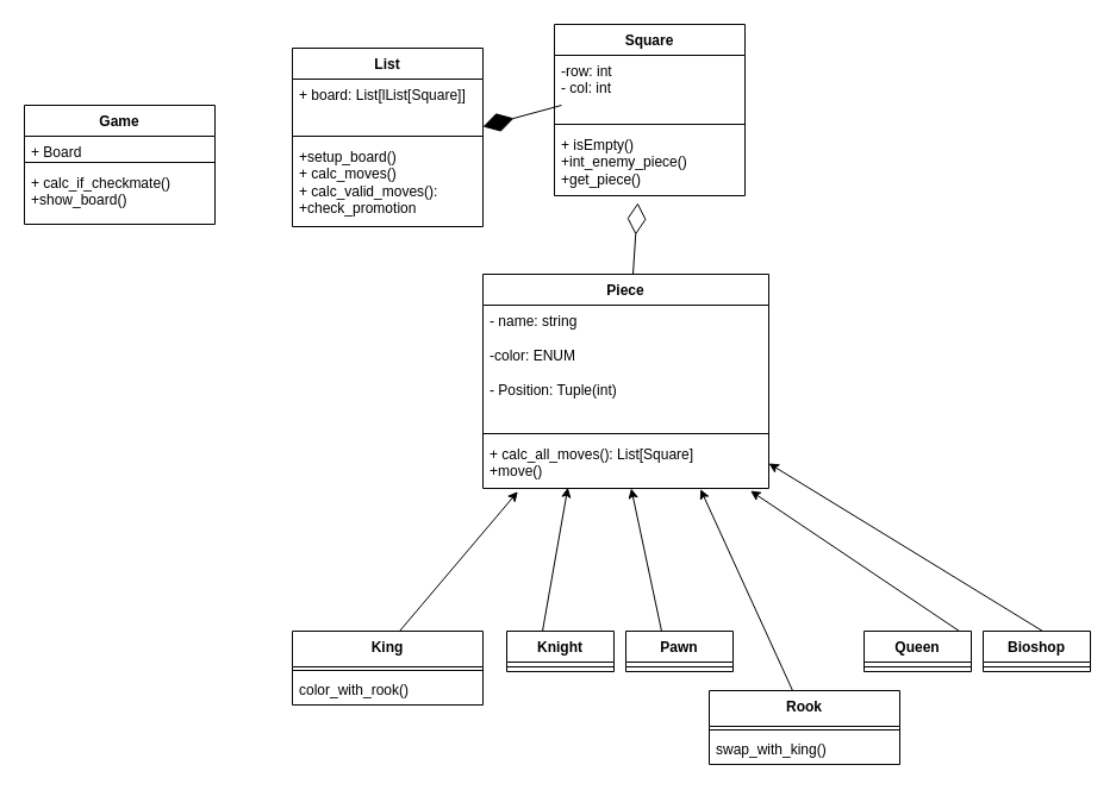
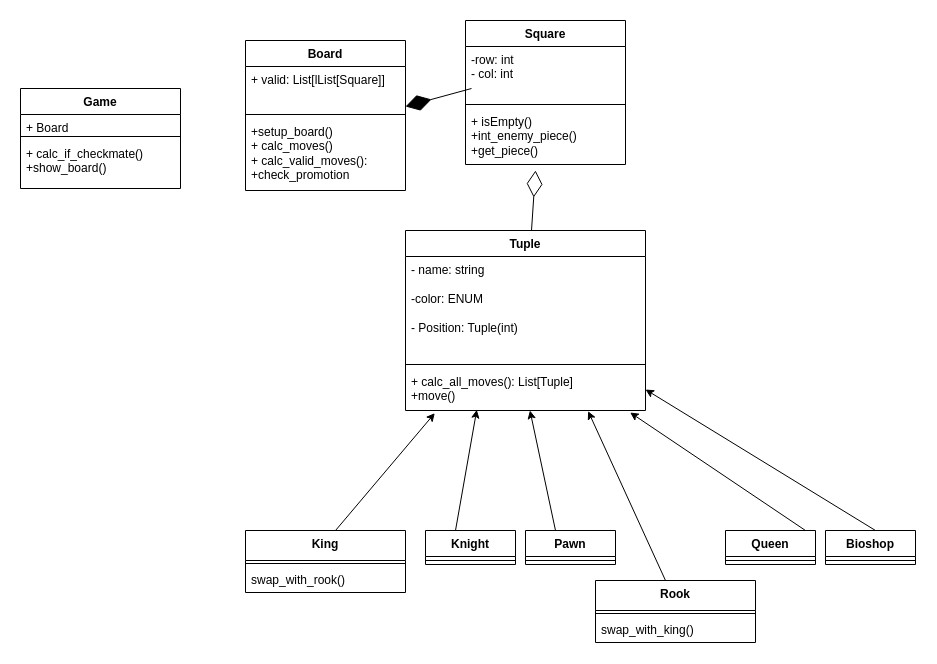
  <mxCell id="0" />
  <mxCell id="1" parent="0" />
- <mxCell id="2" value="List" style="swimlane;fontStyle=1;align=center;verticalAlign=top;childLayout=stackLayout;horizontal=1;startSize=26;horizontalStack=0;resizeParent=1;resizeParentMax=0;resizeLast=0;collapsible=1;marginBottom=0;whiteSpace=wrap;html=1;" vertex="1" parent="1"><mxGeometry x="245" y="40" width="160" height="150" as="geometry" /></mxCell>
- <mxCell id="3" value="+ board: List[lList[Square]]&lt;div&gt;&lt;br&gt;&lt;/div&gt;" style="text;strokeColor=none;fillColor=none;align=left;verticalAlign=top;spacingLeft=4;spacingRight=4;overflow=hidden;rotatable=0;points=[[0,0.5],[1,0.5]];portConstraint=eastwest;whiteSpace=wrap;html=1;" vertex="1" parent="2"><mxGeometry y="26" width="160" height="44" as="geometry" /></mxCell>
+ <mxCell id="2" value="Board" style="swimlane;fontStyle=1;align=center;verticalAlign=top;childLayout=stackLayout;horizontal=1;startSize=26;horizontalStack=0;resizeParent=1;resizeParentMax=0;resizeLast=0;collapsible=1;marginBottom=0;whiteSpace=wrap;html=1;" vertex="1" parent="1"><mxGeometry x="245" y="40" width="160" height="150" as="geometry" /></mxCell>
+ <mxCell id="3" value="+ valid: List[lList[Square]]&lt;div&gt;&lt;br&gt;&lt;/div&gt;" style="text;strokeColor=none;fillColor=none;align=left;verticalAlign=top;spacingLeft=4;spacingRight=4;overflow=hidden;rotatable=0;points=[[0,0.5],[1,0.5]];portConstraint=eastwest;whiteSpace=wrap;html=1;" vertex="1" parent="2"><mxGeometry y="26" width="160" height="44" as="geometry" /></mxCell>
  <mxCell id="4" value="" style="line;strokeWidth=1;fillColor=none;align=left;verticalAlign=middle;spacingTop=-1;spacingLeft=3;spacingRight=3;rotatable=0;labelPosition=right;points=[];portConstraint=eastwest;strokeColor=inherit;" vertex="1" parent="2"><mxGeometry y="70" width="160" height="8" as="geometry" /></mxCell>
  <mxCell id="5" value="&lt;div&gt;+setup_board()&lt;/div&gt;+ calc_moves()&amp;nbsp;&lt;div&gt;&lt;span style=&quot;background-color: initial;&quot;&gt;+ calc_valid_moves():&lt;/span&gt;&lt;/div&gt;&lt;div&gt;&lt;span style=&quot;background-color: initial;&quot;&gt;+check_promotion&lt;/span&gt;&lt;/div&gt;" style="text;strokeColor=none;fillColor=none;align=left;verticalAlign=top;spacingLeft=4;spacingRight=4;overflow=hidden;rotatable=0;points=[[0,0.5],[1,0.5]];portConstraint=eastwest;whiteSpace=wrap;html=1;" vertex="1" parent="2"><mxGeometry y="78" width="160" height="72" as="geometry" /></mxCell>
  <mxCell id="6" value="" style="endArrow=diamondThin;endFill=0;endSize=24;html=1;rounded=0;" edge="1" parent="2" source="7"><mxGeometry width="160" relative="1" as="geometry"><mxPoint x="130" y="130" as="sourcePoint" /><mxPoint x="290" y="130" as="targetPoint" /></mxGeometry></mxCell>
- <mxCell id="7" value="Piece" style="swimlane;fontStyle=1;align=center;verticalAlign=top;childLayout=stackLayout;horizontal=1;startSize=26;horizontalStack=0;resizeParent=1;resizeParentMax=0;resizeLast=0;collapsible=1;marginBottom=0;whiteSpace=wrap;html=1;" vertex="1" parent="1"><mxGeometry x="405" y="230" width="240" height="180" as="geometry" /></mxCell>
+ <mxCell id="7" value="Tuple" style="swimlane;fontStyle=1;align=center;verticalAlign=top;childLayout=stackLayout;horizontal=1;startSize=26;horizontalStack=0;resizeParent=1;resizeParentMax=0;resizeLast=0;collapsible=1;marginBottom=0;whiteSpace=wrap;html=1;" vertex="1" parent="1"><mxGeometry x="405" y="230" width="240" height="180" as="geometry" /></mxCell>
  <mxCell id="8" value="- name: string&lt;div&gt;&lt;br&gt;-color: ENUM&lt;/div&gt;&lt;div&gt;&lt;br&gt;&lt;/div&gt;&lt;div&gt;- Position: Tuple(int)&lt;/div&gt;" style="text;strokeColor=none;fillColor=none;align=left;verticalAlign=top;spacingLeft=4;spacingRight=4;overflow=hidden;rotatable=0;points=[[0,0.5],[1,0.5]];portConstraint=eastwest;whiteSpace=wrap;html=1;" vertex="1" parent="7"><mxGeometry y="26" width="240" height="104" as="geometry" /></mxCell>
  <mxCell id="9" value="" style="line;strokeWidth=1;fillColor=none;align=left;verticalAlign=middle;spacingTop=-1;spacingLeft=3;spacingRight=3;rotatable=0;labelPosition=right;points=[];portConstraint=eastwest;strokeColor=inherit;" vertex="1" parent="7"><mxGeometry y="130" width="240" height="8" as="geometry" /></mxCell>
- <mxCell id="10" value="+ calc_all_moves(): List[Square]&lt;div&gt;+move()&lt;/div&gt;" style="text;strokeColor=none;fillColor=none;align=left;verticalAlign=top;spacingLeft=4;spacingRight=4;overflow=hidden;rotatable=0;points=[[0,0.5],[1,0.5]];portConstraint=eastwest;whiteSpace=wrap;html=1;" vertex="1" parent="7"><mxGeometry y="138" width="240" height="42" as="geometry" /></mxCell>
+ <mxCell id="10" value="+ calc_all_moves(): List[Tuple]&lt;div&gt;+move()&lt;/div&gt;" style="text;strokeColor=none;fillColor=none;align=left;verticalAlign=top;spacingLeft=4;spacingRight=4;overflow=hidden;rotatable=0;points=[[0,0.5],[1,0.5]];portConstraint=eastwest;whiteSpace=wrap;html=1;" vertex="1" parent="7"><mxGeometry y="138" width="240" height="42" as="geometry" /></mxCell>
  <mxCell id="11" value="Game" style="swimlane;fontStyle=1;align=center;verticalAlign=top;childLayout=stackLayout;horizontal=1;startSize=26;horizontalStack=0;resizeParent=1;resizeParentMax=0;resizeLast=0;collapsible=1;marginBottom=0;whiteSpace=wrap;html=1;" vertex="1" parent="1"><mxGeometry x="20" y="88" width="160" height="100" as="geometry" /></mxCell>
  <mxCell id="12" value="+ Board" style="text;strokeColor=none;fillColor=none;align=left;verticalAlign=top;spacingLeft=4;spacingRight=4;overflow=hidden;rotatable=0;points=[[0,0.5],[1,0.5]];portConstraint=eastwest;whiteSpace=wrap;html=1;" vertex="1" parent="11"><mxGeometry y="26" width="160" height="18" as="geometry" /></mxCell>
  <mxCell id="13" value="" style="line;strokeWidth=1;fillColor=none;align=left;verticalAlign=middle;spacingTop=-1;spacingLeft=3;spacingRight=3;rotatable=0;labelPosition=right;points=[];portConstraint=eastwest;strokeColor=inherit;" vertex="1" parent="11"><mxGeometry y="44" width="160" height="8" as="geometry" /></mxCell>
  <mxCell id="14" value="+ calc_if_checkmate()&lt;div&gt;+show_board()&lt;/div&gt;" style="text;strokeColor=none;fillColor=none;align=left;verticalAlign=top;spacingLeft=4;spacingRight=4;overflow=hidden;rotatable=0;points=[[0,0.5],[1,0.5]];portConstraint=eastwest;whiteSpace=wrap;html=1;" vertex="1" parent="11"><mxGeometry y="52" width="160" height="48" as="geometry" /></mxCell>
  <mxCell id="15" value="Square" style="swimlane;fontStyle=1;align=center;verticalAlign=top;childLayout=stackLayout;horizontal=1;startSize=26;horizontalStack=0;resizeParent=1;resizeParentMax=0;resizeLast=0;collapsible=1;marginBottom=0;whiteSpace=wrap;html=1;" vertex="1" parent="1"><mxGeometry x="465" y="20" width="160" height="144" as="geometry" /></mxCell>
  <mxCell id="16" value="-row: int&lt;div&gt;- col: int&lt;/div&gt;" style="text;strokeColor=none;fillColor=none;align=left;verticalAlign=top;spacingLeft=4;spacingRight=4;overflow=hidden;rotatable=0;points=[[0,0.5],[1,0.5]];portConstraint=eastwest;whiteSpace=wrap;html=1;" vertex="1" parent="15"><mxGeometry y="26" width="160" height="54" as="geometry" /></mxCell>
  <mxCell id="17" value="" style="line;strokeWidth=1;fillColor=none;align=left;verticalAlign=middle;spacingTop=-1;spacingLeft=3;spacingRight=3;rotatable=0;labelPosition=right;points=[];portConstraint=eastwest;strokeColor=inherit;" vertex="1" parent="15"><mxGeometry y="80" width="160" height="8" as="geometry" /></mxCell>
  <mxCell id="18" value="+ isEmpty()&lt;div&gt;+int_enemy_piece()&lt;/div&gt;&lt;div&gt;+get_piece()&lt;/div&gt;" style="text;strokeColor=none;fillColor=none;align=left;verticalAlign=top;spacingLeft=4;spacingRight=4;overflow=hidden;rotatable=0;points=[[0,0.5],[1,0.5]];portConstraint=eastwest;whiteSpace=wrap;html=1;" vertex="1" parent="15"><mxGeometry y="88" width="160" height="56" as="geometry" /></mxCell>
  <mxCell id="19" value="" style="endArrow=classic;html=1;rounded=0;entryX=0.122;entryY=1.063;entryDx=0;entryDy=0;entryPerimeter=0;" edge="1" parent="1" target="10"><mxGeometry width="50" height="50" relative="1" as="geometry"><mxPoint x="335" y="530" as="sourcePoint" /><mxPoint x="385" y="480" as="targetPoint" /></mxGeometry></mxCell>
  <mxCell id="20" value="Knight" style="swimlane;fontStyle=1;align=center;verticalAlign=top;childLayout=stackLayout;horizontal=1;startSize=26;horizontalStack=0;resizeParent=1;resizeParentMax=0;resizeLast=0;collapsible=1;marginBottom=0;whiteSpace=wrap;html=1;" vertex="1" parent="1"><mxGeometry x="425" y="530" width="90" height="34" as="geometry" /></mxCell>
  <mxCell id="21" value="" style="line;strokeWidth=1;fillColor=none;align=left;verticalAlign=middle;spacingTop=-1;spacingLeft=3;spacingRight=3;rotatable=0;labelPosition=right;points=[];portConstraint=eastwest;strokeColor=inherit;" vertex="1" parent="20"><mxGeometry y="26" width="90" height="8" as="geometry" /></mxCell>
  <mxCell id="22" value="Pawn" style="swimlane;fontStyle=1;align=center;verticalAlign=top;childLayout=stackLayout;horizontal=1;startSize=26;horizontalStack=0;resizeParent=1;resizeParentMax=0;resizeLast=0;collapsible=1;marginBottom=0;whiteSpace=wrap;html=1;" vertex="1" parent="1"><mxGeometry x="525" y="530" width="90" height="34" as="geometry" /></mxCell>
  <mxCell id="23" value="" style="line;strokeWidth=1;fillColor=none;align=left;verticalAlign=middle;spacingTop=-1;spacingLeft=3;spacingRight=3;rotatable=0;labelPosition=right;points=[];portConstraint=eastwest;strokeColor=inherit;" vertex="1" parent="22"><mxGeometry y="26" width="90" height="8" as="geometry" /></mxCell>
  <mxCell id="24" value="Queen" style="swimlane;fontStyle=1;align=center;verticalAlign=top;childLayout=stackLayout;horizontal=1;startSize=26;horizontalStack=0;resizeParent=1;resizeParentMax=0;resizeLast=0;collapsible=1;marginBottom=0;whiteSpace=wrap;html=1;" vertex="1" parent="1"><mxGeometry x="725" y="530" width="90" height="34" as="geometry" /></mxCell>
  <mxCell id="25" value="" style="line;strokeWidth=1;fillColor=none;align=left;verticalAlign=middle;spacingTop=-1;spacingLeft=3;spacingRight=3;rotatable=0;labelPosition=right;points=[];portConstraint=eastwest;strokeColor=inherit;" vertex="1" parent="24"><mxGeometry y="26" width="90" height="8" as="geometry" /></mxCell>
  <mxCell id="26" value="Bioshop" style="swimlane;fontStyle=1;align=center;verticalAlign=top;childLayout=stackLayout;horizontal=1;startSize=26;horizontalStack=0;resizeParent=1;resizeParentMax=0;resizeLast=0;collapsible=1;marginBottom=0;whiteSpace=wrap;html=1;" vertex="1" parent="1"><mxGeometry x="825" y="530" width="90" height="34" as="geometry" /></mxCell>
  <mxCell id="27" value="" style="line;strokeWidth=1;fillColor=none;align=left;verticalAlign=middle;spacingTop=-1;spacingLeft=3;spacingRight=3;rotatable=0;labelPosition=right;points=[];portConstraint=eastwest;strokeColor=inherit;" vertex="1" parent="26"><mxGeometry y="26" width="90" height="8" as="geometry" /></mxCell>
  <mxCell id="28" value="King" style="swimlane;fontStyle=1;align=center;verticalAlign=top;childLayout=stackLayout;horizontal=1;startSize=30;horizontalStack=0;resizeParent=1;resizeParentMax=0;resizeLast=0;collapsible=1;marginBottom=0;whiteSpace=wrap;html=1;" vertex="1" parent="1"><mxGeometry x="245" y="530" width="160" height="62" as="geometry" /></mxCell>
  <mxCell id="29" value="" style="line;strokeWidth=1;fillColor=none;align=left;verticalAlign=middle;spacingTop=-1;spacingLeft=3;spacingRight=3;rotatable=0;labelPosition=right;points=[];portConstraint=eastwest;strokeColor=inherit;" vertex="1" parent="28"><mxGeometry y="30" width="160" height="6" as="geometry" /></mxCell>
- <mxCell id="30" value="color_with_rook()" style="text;strokeColor=none;fillColor=none;align=left;verticalAlign=top;spacingLeft=4;spacingRight=4;overflow=hidden;rotatable=0;points=[[0,0.5],[1,0.5]];portConstraint=eastwest;whiteSpace=wrap;html=1;" vertex="1" parent="28"><mxGeometry y="36" width="160" height="26" as="geometry" /></mxCell>
+ <mxCell id="30" value="swap_with_rook()" style="text;strokeColor=none;fillColor=none;align=left;verticalAlign=top;spacingLeft=4;spacingRight=4;overflow=hidden;rotatable=0;points=[[0,0.5],[1,0.5]];portConstraint=eastwest;whiteSpace=wrap;html=1;" vertex="1" parent="28"><mxGeometry y="36" width="160" height="26" as="geometry" /></mxCell>
  <mxCell id="31" value="Rook" style="swimlane;fontStyle=1;align=center;verticalAlign=top;childLayout=stackLayout;horizontal=1;startSize=30;horizontalStack=0;resizeParent=1;resizeParentMax=0;resizeLast=0;collapsible=1;marginBottom=0;whiteSpace=wrap;html=1;" vertex="1" parent="1"><mxGeometry x="595" y="580" width="160" height="62" as="geometry" /></mxCell>
  <mxCell id="32" value="" style="line;strokeWidth=1;fillColor=none;align=left;verticalAlign=middle;spacingTop=-1;spacingLeft=3;spacingRight=3;rotatable=0;labelPosition=right;points=[];portConstraint=eastwest;strokeColor=inherit;" vertex="1" parent="31"><mxGeometry y="30" width="160" height="6" as="geometry" /></mxCell>
  <mxCell id="33" value="swap_with_king()" style="text;strokeColor=none;fillColor=none;align=left;verticalAlign=top;spacingLeft=4;spacingRight=4;overflow=hidden;rotatable=0;points=[[0,0.5],[1,0.5]];portConstraint=eastwest;whiteSpace=wrap;html=1;" vertex="1" parent="31"><mxGeometry y="36" width="160" height="26" as="geometry" /></mxCell>
  <mxCell id="34" value="" style="endArrow=classic;html=1;rounded=0;entryX=0.297;entryY=0.984;entryDx=0;entryDy=0;entryPerimeter=0;" edge="1" parent="1" target="10"><mxGeometry width="50" height="50" relative="1" as="geometry"><mxPoint x="455" y="530" as="sourcePoint" /><mxPoint x="505" y="480" as="targetPoint" /></mxGeometry></mxCell>
  <mxCell id="35" value="" style="endArrow=classic;html=1;rounded=0;" edge="1" parent="1" target="10"><mxGeometry width="50" height="50" relative="1" as="geometry"><mxPoint x="555" y="530" as="sourcePoint" /><mxPoint x="605" y="480" as="targetPoint" /></mxGeometry></mxCell>
  <mxCell id="36" value="" style="endArrow=classic;html=1;rounded=0;entryX=0.936;entryY=1.048;entryDx=0;entryDy=0;entryPerimeter=0;" edge="1" parent="1" target="10"><mxGeometry width="50" height="50" relative="1" as="geometry"><mxPoint x="805" y="530" as="sourcePoint" /><mxPoint x="855" y="480" as="targetPoint" /></mxGeometry></mxCell>
  <mxCell id="37" value="" style="endArrow=classic;html=1;rounded=0;entryX=0.761;entryY=1.016;entryDx=0;entryDy=0;entryPerimeter=0;" edge="1" parent="1" target="10"><mxGeometry width="50" height="50" relative="1" as="geometry"><mxPoint x="665" y="580" as="sourcePoint" /><mxPoint x="715" y="530" as="targetPoint" /></mxGeometry></mxCell>
  <mxCell id="38" value="" style="endArrow=classic;html=1;rounded=0;entryX=1;entryY=0.5;entryDx=0;entryDy=0;" edge="1" parent="1" target="10"><mxGeometry width="50" height="50" relative="1" as="geometry"><mxPoint x="875" y="530" as="sourcePoint" /><mxPoint x="925" y="480" as="targetPoint" /></mxGeometry></mxCell>
  <mxCell id="39" value="" style="endArrow=diamondThin;endFill=1;endSize=24;html=1;rounded=0;entryX=1.008;entryY=1.154;entryDx=0;entryDy=0;entryPerimeter=0;exitX=0.013;exitY=1.159;exitDx=0;exitDy=0;exitPerimeter=0;" edge="1" parent="1"><mxGeometry width="160" relative="1" as="geometry"><mxPoint x="471" y="88" as="sourcePoint" /><mxPoint x="405" y="106" as="targetPoint" /></mxGeometry></mxCell>
